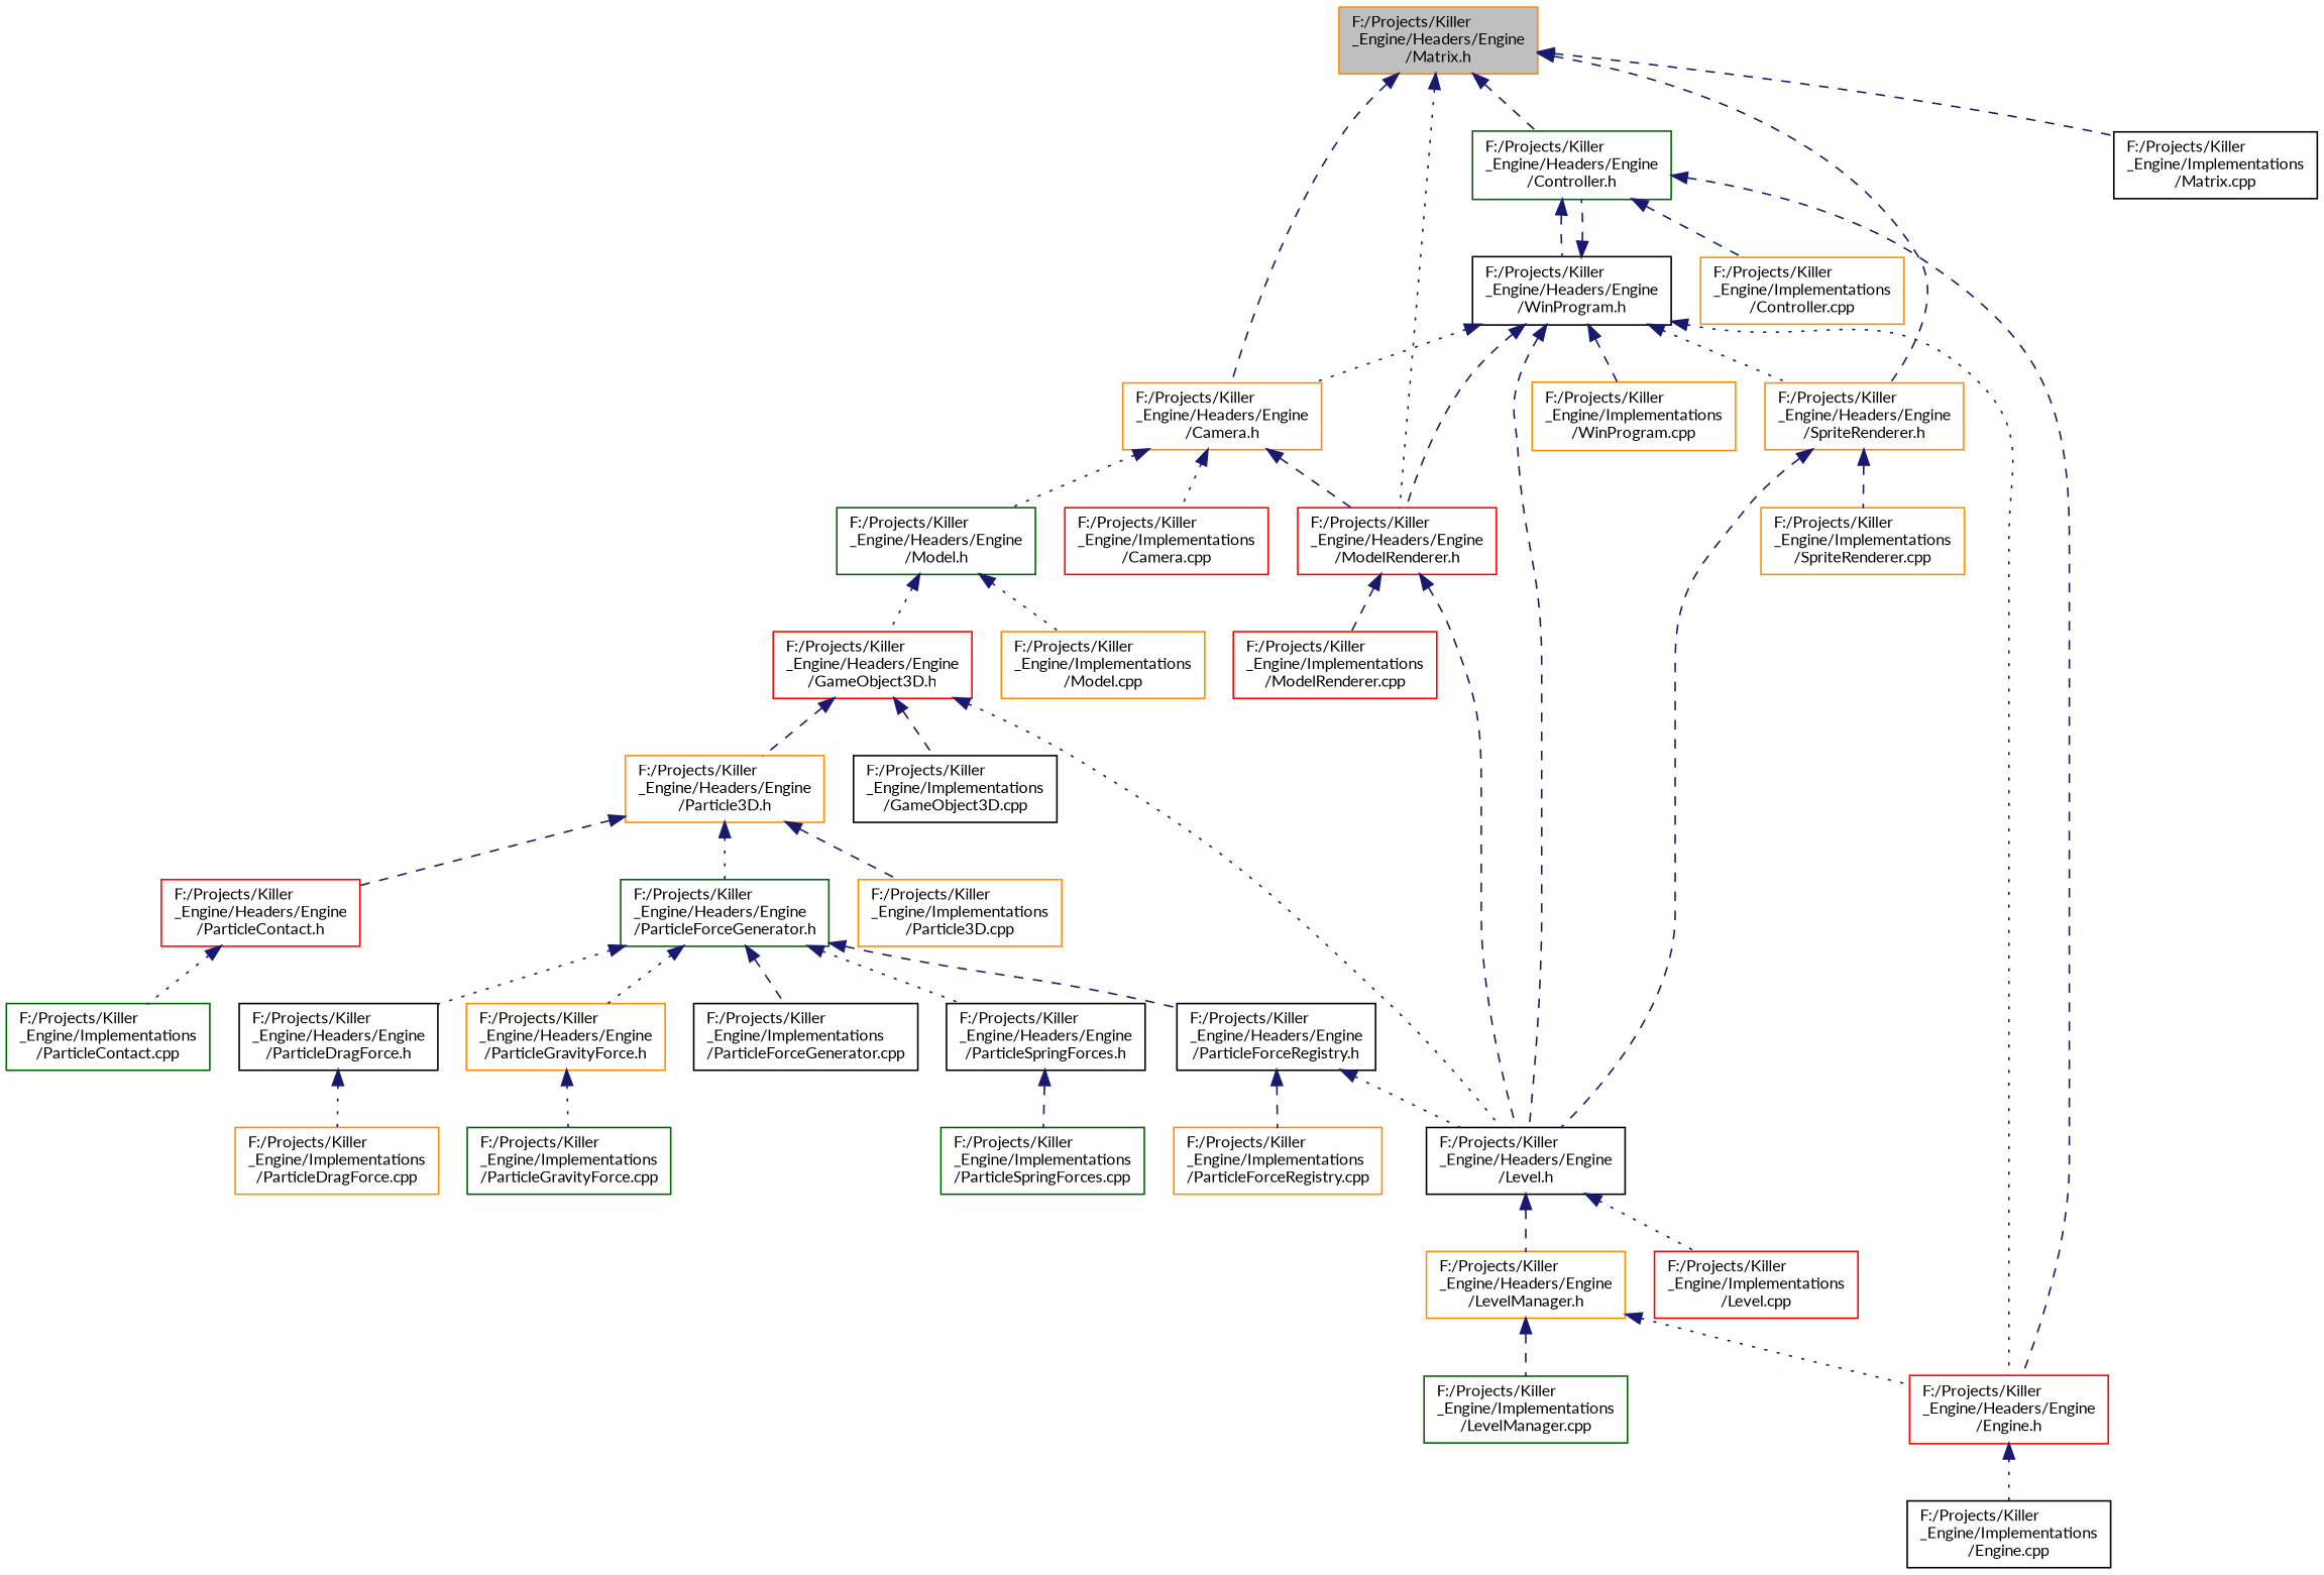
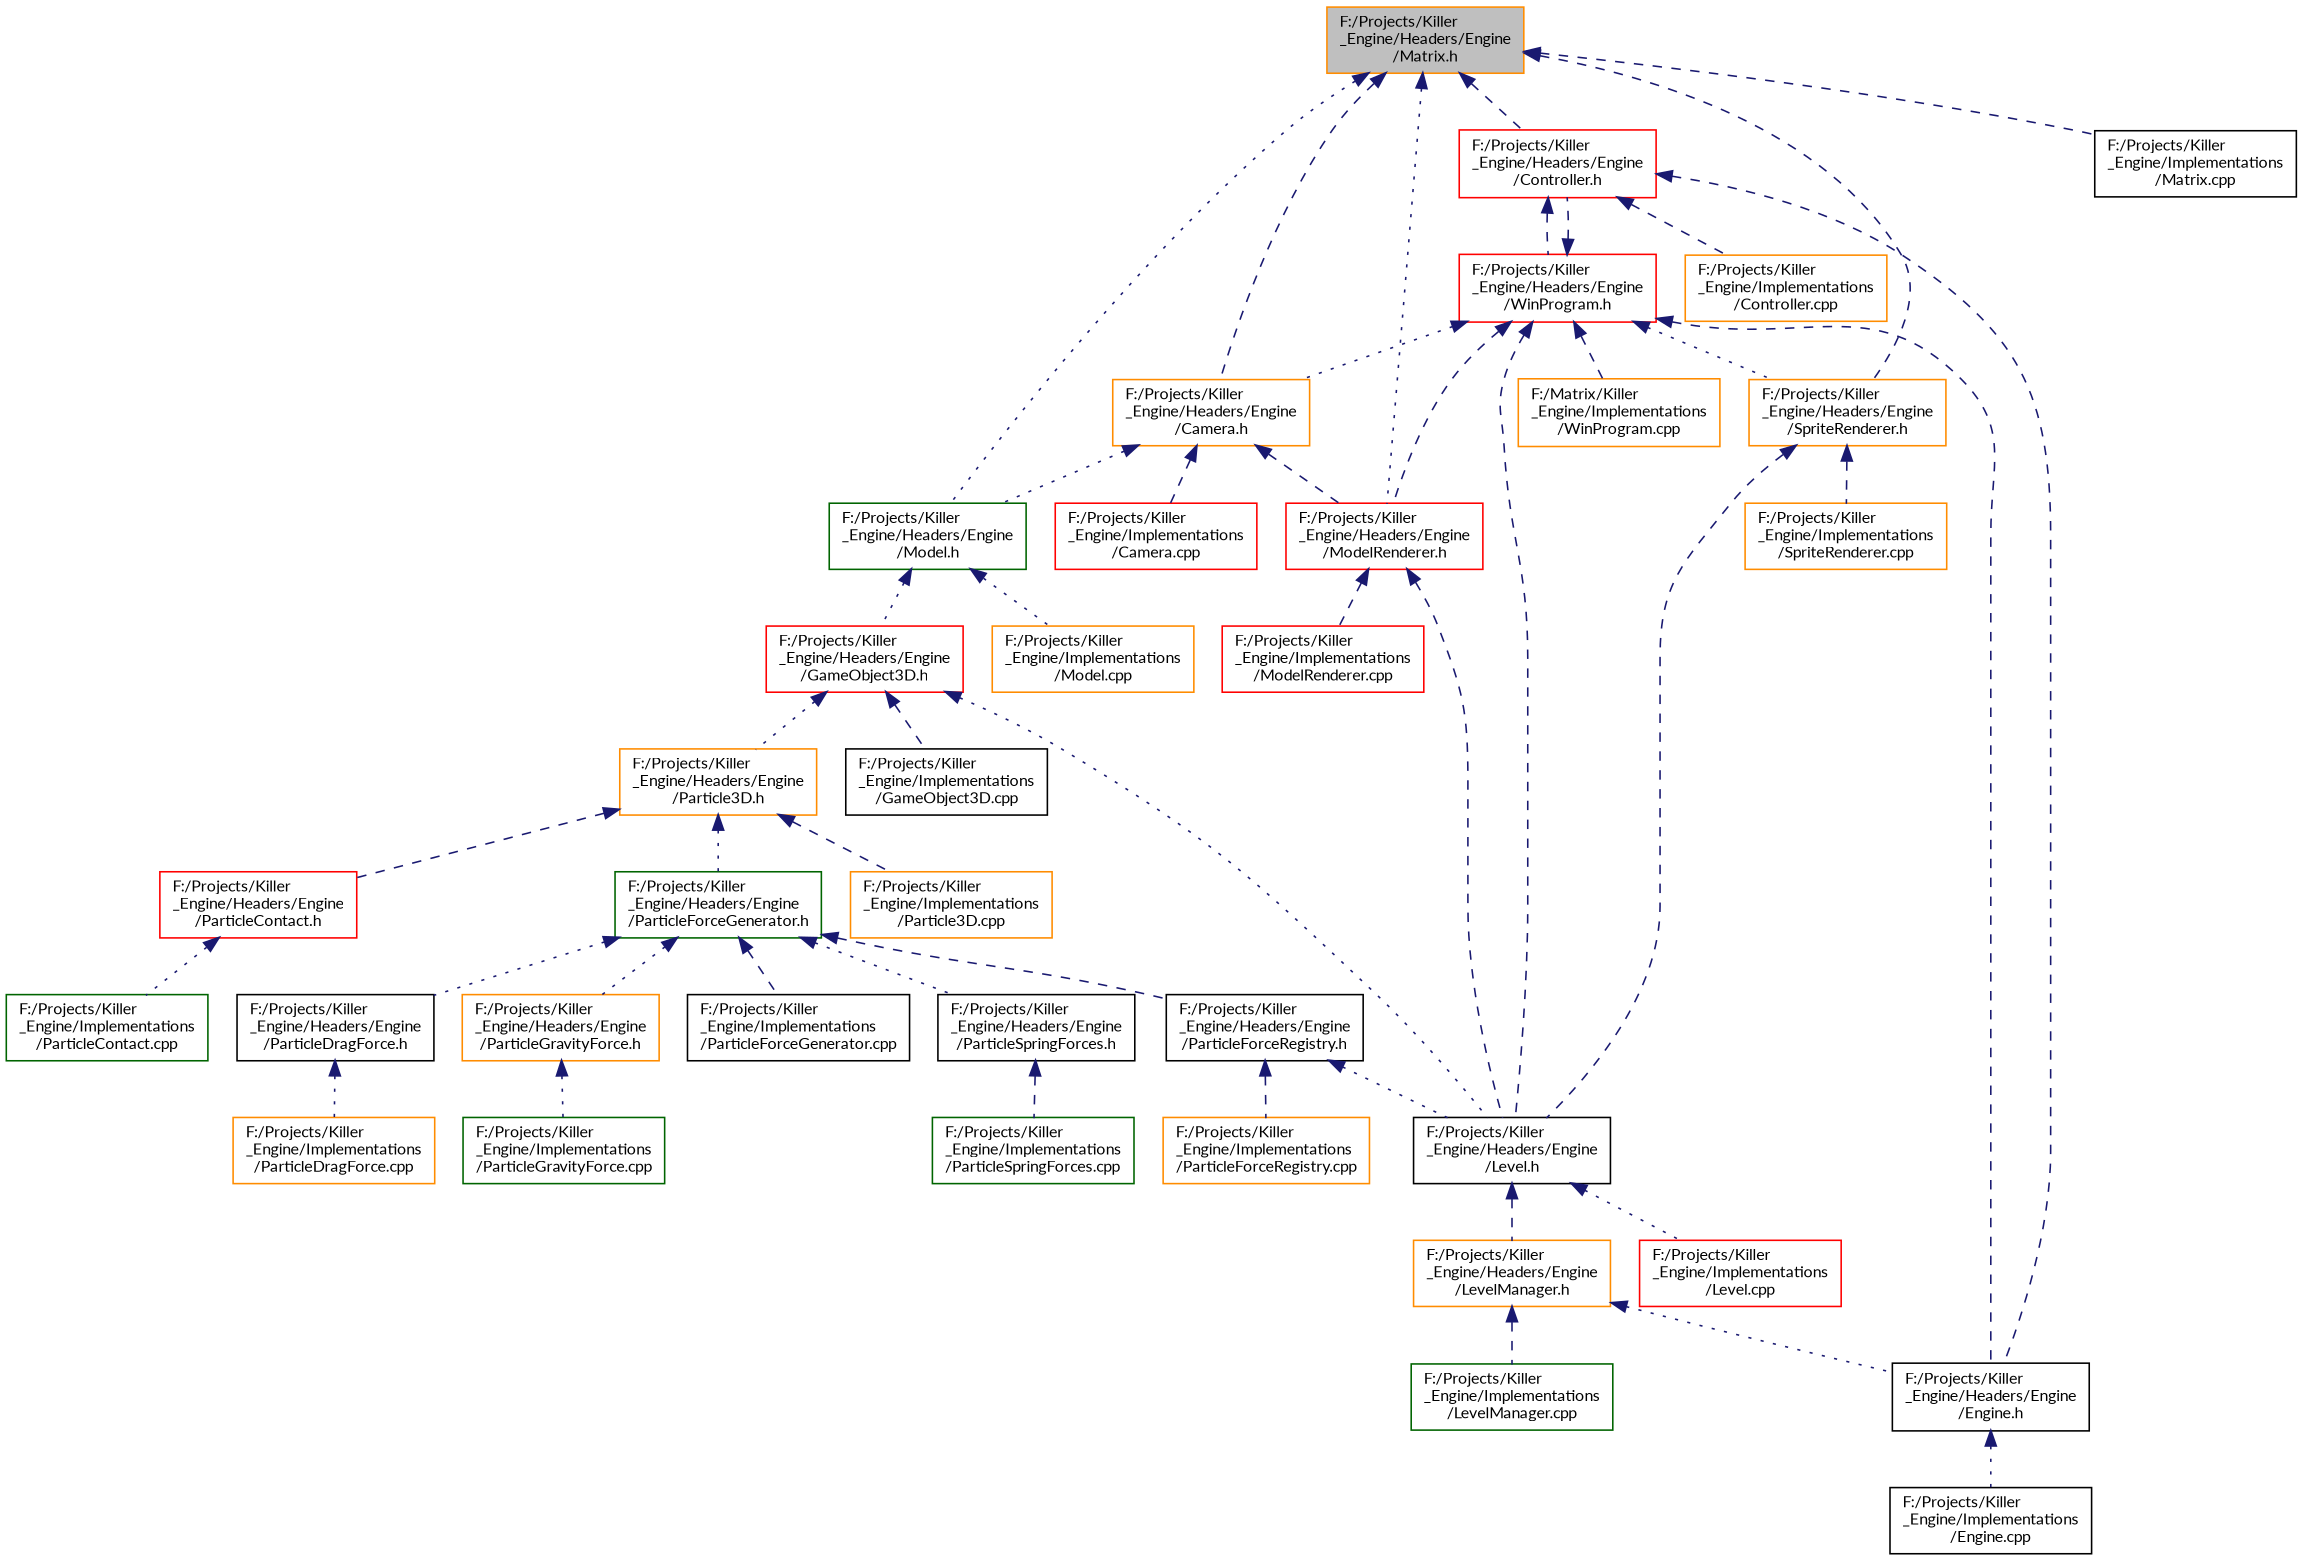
  digraph {
    fontname=Lato
    node [color=darkorange fillcolor=white fontname=Lato fontsize=10 shape=record style=filled]
    edge [color=midnightblue dir=back fontname=Lato fontsize=10 labelfontname=Helvetica labelfontsize=10 style=dashed]
    n1 [fillcolor=grey75 fontcolor=black height=0.2 label="F:/Projects/Killer\l_Engine/Headers/Engine\l/Matrix.h" width=0.4]
    n2 [height=0.2 label="F:/Projects/Killer\l_Engine/Headers/Engine\l/Camera.h" width=0.4]
    n3 [color=darkgreen height=0.2 label="F:/Projects/Killer\l_Engine/Headers/Engine\l/Model.h" width=0.4]
    n4 [color=red height=0.2 label="F:/Projects/Killer\l_Engine/Headers/Engine\l/ModelRenderer.h" width=0.4]
    n5 [height=0.2 label="F:/Projects/Killer\l_Engine/Headers/Engine\l/SpriteRenderer.h" width=0.4]
-   n6 [color=darkgreen height=0.2 label="F:/Projects/Killer\l_Engine/Headers/Engine\l/Controller.h" width=0.4]
+   n6 [color=red height=0.2 label="F:/Projects/Killer\l_Engine/Headers/Engine\l/Controller.h" width=0.4]
    n7 [color=black height=0.2 label="F:/Projects/Killer\l_Engine/Implementations\l/Matrix.cpp" width=0.4]
    n8 [color=red height=0.2 label="F:/Projects/Killer\l_Engine/Implementations\l/Camera.cpp" width=0.4]
    n9 [color=red height=0.2 label="F:/Projects/Killer\l_Engine/Headers/Engine\l/GameObject3D.h" width=0.4]
    n10 [height=0.2 label="F:/Projects/Killer\l_Engine/Implementations\l/Model.cpp" width=0.4]
    n11 [color=black height=0.2 label="F:/Projects/Killer\l_Engine/Headers/Engine\l/Level.h" width=0.4]
    n12 [color=red height=0.2 label="F:/Projects/Killer\l_Engine/Implementations\l/ModelRenderer.cpp" width=0.4]
    n13 [height=0.2 label="F:/Projects/Killer\l_Engine/Implementations\l/SpriteRenderer.cpp" width=0.4]
-   n14 [color=red height=0.2 label="F:/Projects/Killer\l_Engine/Headers/Engine\l/Engine.h" width=0.4]
-   n15 [color=black height=0.2 label="F:/Projects/Killer\l_Engine/Headers/Engine\l/WinProgram.h" width=0.4]
+   n14 [color=black height=0.2 label="F:/Projects/Killer\l_Engine/Headers/Engine\l/Engine.h" width=0.4]
+   n15 [color=red height=0.2 label="F:/Projects/Killer\l_Engine/Headers/Engine\l/WinProgram.h" width=0.4]
    n16 [height=0.2 label="F:/Projects/Killer\l_Engine/Implementations\l/Controller.cpp" width=0.4]
    n17 [height=0.2 label="F:/Projects/Killer\l_Engine/Headers/Engine\l/Particle3D.h" width=0.4]
    n18 [color=black height=0.2 label="F:/Projects/Killer\l_Engine/Implementations\l/GameObject3D.cpp" width=0.4]
    n19 [height=0.2 label="F:/Projects/Killer\l_Engine/Headers/Engine\l/LevelManager.h" width=0.4]
    n20 [color=red height=0.2 label="F:/Projects/Killer\l_Engine/Implementations\l/Level.cpp" width=0.4]
    n21 [color=red height=0.2 label="F:/Projects/Killer\l_Engine/Headers/Engine\l/ParticleContact.h" width=0.4]
    n22 [color=darkgreen height=0.2 label="F:/Projects/Killer\l_Engine/Headers/Engine\l/ParticleForceGenerator.h" width=0.4]
    n23 [height=0.2 label="F:/Projects/Killer\l_Engine/Implementations\l/Particle3D.cpp" width=0.4]
    n24 [color=darkgreen height=0.2 label="F:/Projects/Killer\l_Engine/Implementations\l/LevelManager.cpp" width=0.4]
    n25 [color=black height=0.2 label="F:/Projects/Killer\l_Engine/Implementations\l/Engine.cpp" width=0.4]
    n26 [color=darkgreen height=0.2 label="F:/Projects/Killer\l_Engine/Implementations\l/ParticleContact.cpp" width=0.4]
    n27 [color=black height=0.2 label="F:/Projects/Killer\l_Engine/Headers/Engine\l/ParticleDragForce.h" width=0.4]
    n28 [color=black height=0.2 label="F:/Projects/Killer\l_Engine/Headers/Engine\l/ParticleForceRegistry.h" width=0.4]
    n29 [height=0.2 label="F:/Projects/Killer\l_Engine/Headers/Engine\l/ParticleGravityForce.h" width=0.4]
    n30 [color=black height=0.2 label="F:/Projects/Killer\l_Engine/Headers/Engine\l/ParticleSpringForces.h" width=0.4]
    n31 [color=black height=0.2 label="F:/Projects/Killer\l_Engine/Implementations\l/ParticleForceGenerator.cpp" width=0.4]
    n32 [height=0.2 label="F:/Projects/Killer\l_Engine/Implementations\l/ParticleDragForce.cpp" width=0.4]
    n33 [height=0.2 label="F:/Projects/Killer\l_Engine/Implementations\l/ParticleForceRegistry.cpp" width=0.4]
    n34 [color=darkgreen height=0.2 label="F:/Projects/Killer\l_Engine/Implementations\l/ParticleGravityForce.cpp" width=0.4]
    n35 [color=darkgreen height=0.2 label="F:/Projects/Killer\l_Engine/Implementations\l/ParticleSpringForces.cpp" width=0.4]
-   n36 [height=0.2 label="F:/Projects/Killer\l_Engine/Implementations\l/WinProgram.cpp" width=0.4]
+   n36 [height=0.2 label="F:/Matrix/Killer\l_Engine/Implementations\l/WinProgram.cpp" width=0.4]
    n1 -> n2
+   n1 -> n3 [style=dotted]
    n1 -> n4 [style=dotted]
    n1 -> n5
    n1 -> n6
    n1 -> n7
    n2 -> n3 [style=dotted]
    n2 -> n4
-   n2 -> n8 [style=dotted]
+   n2 -> n8
    n3 -> n9 [style=dotted]
    n3 -> n10 [style=dotted]
    n4 -> n11
    n4 -> n12
    n5 -> n11
    n5 -> n13
    n6 -> n14
    n6 -> n15
    n6 -> n16
    n9 -> n11 [style=dotted]
-   n9 -> n17
+   n9 -> n17 [style=dotted]
    n9 -> n18
    n11 -> n19
    n11 -> n20 [style=dotted]
    n14 -> n25 [style=dotted]
    n15 -> n2 [style=dotted]
    n15 -> n4
    n15 -> n5 [style=dotted]
    n15 -> n6
    n15 -> n11
-   n15 -> n14 [style=dotted]
+   n15 -> n14
    n15 -> n36
    n17 -> n21
    n17 -> n22 [style=dotted]
    n17 -> n23
    n19 -> n14 [style=dotted]
    n19 -> n24
    n21 -> n26 [style=dotted]
    n22 -> n27 [style=dotted]
    n22 -> n28
    n22 -> n29 [style=dotted]
    n22 -> n30 [style=dotted]
    n22 -> n31
    n27 -> n32 [style=dotted]
    n28 -> n11 [style=dotted]
    n28 -> n33
    n29 -> n34 [style=dotted]
    n30 -> n35
  }
